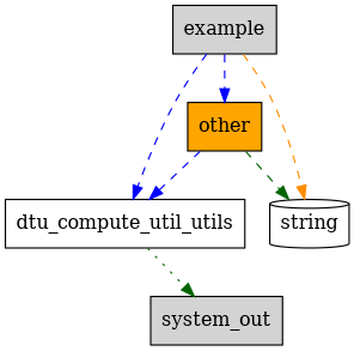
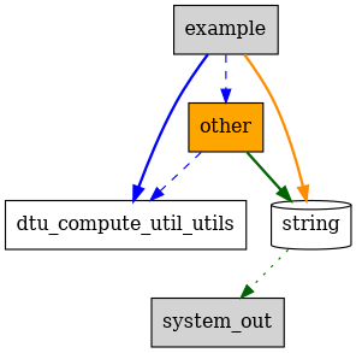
  digraph {
    node [fillcolor=white shape=box style=filled]
    edge [color=blue style=dashed]
    other [fillcolor=orange]
    dtu_compute_util_utils
    string [shape=cylinder]
    system_out [fillcolor=lightgrey]
    example [fillcolor=lightgrey]
    other -> dtu_compute_util_utils
-   other -> string [color=darkgreen]
-   dtu_compute_util_utils -> system_out [color=darkgreen style=dotted]
+   other -> string [color=darkgreen style=bold]
+   string -> system_out [color=darkgreen style=dotted]
    example -> other
-   example -> dtu_compute_util_utils
-   example -> string [color=darkorange]
+   example -> dtu_compute_util_utils [style=bold]
+   example -> string [color=darkorange style=bold]
  }
